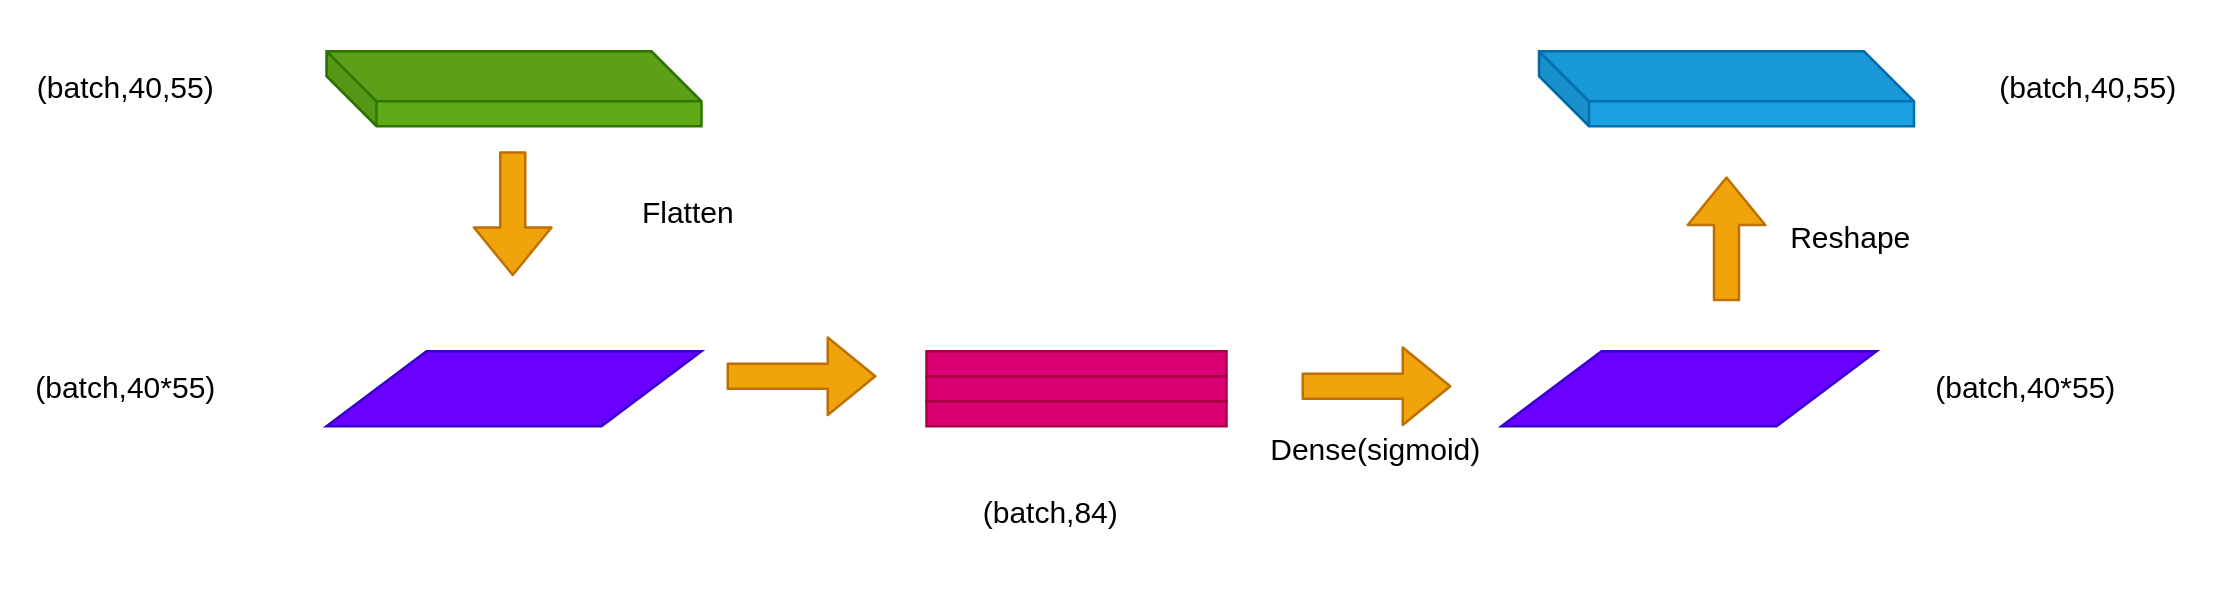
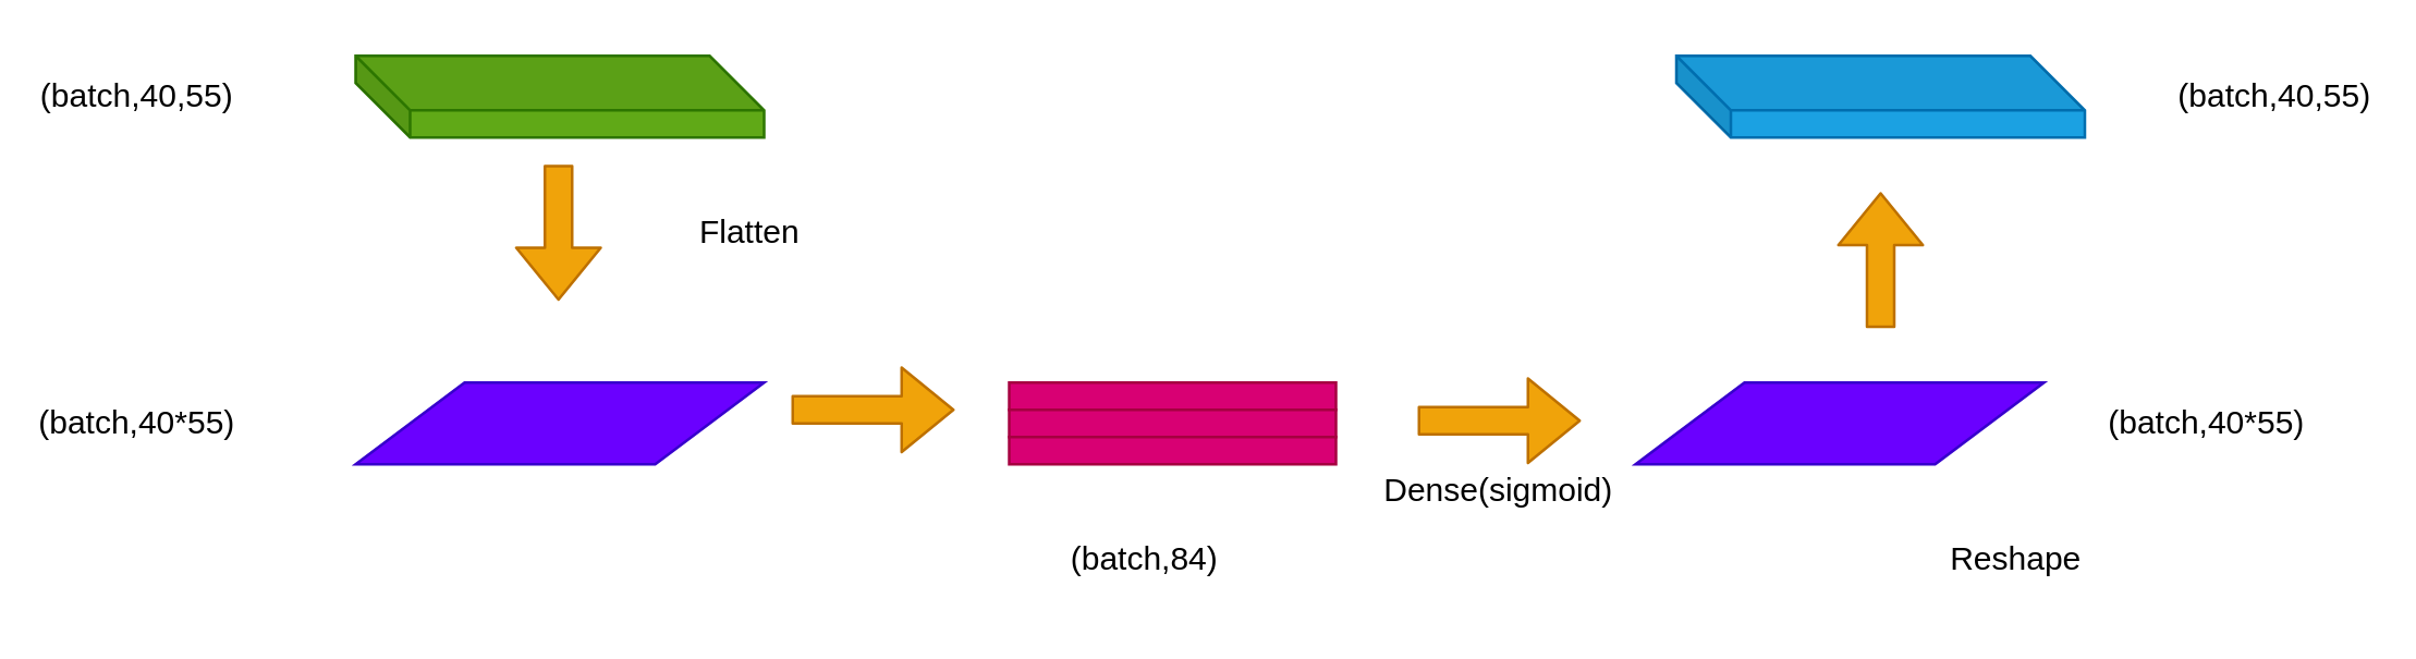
  <mxCell id="0" />
  <mxCell id="1" parent="0" />
  <mxCell id="2" value="" style="shape=cube;whiteSpace=wrap;html=1;boundedLbl=1;backgroundOutline=1;darkOpacity=0.05;darkOpacity2=0.1;rotation=0;size=20;fillColor=#60a917;fontColor=#ffffff;strokeColor=#2D7600;" parent="1" vertex="1"><mxGeometry x="130" y="20" width="150" height="30" as="geometry" /></mxCell>
  <mxCell id="3" value="" style="shape=flexArrow;endArrow=classic;html=1;fillColor=#f0a30a;strokeColor=#BD7000;" parent="1" edge="1"><mxGeometry width="50" height="50" relative="1" as="geometry"><mxPoint x="204.5" y="60" as="sourcePoint" /><mxPoint x="204.5" y="110" as="targetPoint" /></mxGeometry></mxCell>
  <mxCell id="4" value="" style="shape=parallelogram;perimeter=parallelogramPerimeter;whiteSpace=wrap;html=1;fixedSize=1;size=40;fillColor=#6a00ff;fontColor=#ffffff;strokeColor=#3700CC;" parent="1" vertex="1"><mxGeometry x="130" y="140" width="150" height="30" as="geometry" /></mxCell>
  <mxCell id="5" value="" style="rounded=0;whiteSpace=wrap;html=1;fillColor=#d80073;fontColor=#ffffff;strokeColor=#A50040;" parent="1" vertex="1"><mxGeometry x="370" y="140" width="120" height="10" as="geometry" /></mxCell>
  <mxCell id="6" value="" style="rounded=0;whiteSpace=wrap;html=1;fillColor=#d80073;fontColor=#ffffff;strokeColor=#A50040;" parent="1" vertex="1"><mxGeometry x="370" y="150" width="120" height="10" as="geometry" /></mxCell>
  <mxCell id="7" value="" style="rounded=0;whiteSpace=wrap;html=1;fillColor=#d80073;fontColor=#ffffff;strokeColor=#A50040;" parent="1" vertex="1"><mxGeometry x="370" y="160" width="120" height="10" as="geometry" /></mxCell>
  <mxCell id="8" value="" style="shape=parallelogram;perimeter=parallelogramPerimeter;whiteSpace=wrap;html=1;fixedSize=1;size=40;fillColor=#6a00ff;fontColor=#ffffff;strokeColor=#3700CC;" parent="1" vertex="1"><mxGeometry x="600" y="140" width="150" height="30" as="geometry" /></mxCell>
  <mxCell id="9" value="" style="shape=flexArrow;endArrow=classic;html=1;fillColor=#f0a30a;strokeColor=#BD7000;" parent="1" edge="1"><mxGeometry width="50" height="50" relative="1" as="geometry"><mxPoint x="290" y="150" as="sourcePoint" /><mxPoint x="350" y="150" as="targetPoint" /></mxGeometry></mxCell>
  <mxCell id="10" value="" style="shape=cube;whiteSpace=wrap;html=1;boundedLbl=1;backgroundOutline=1;darkOpacity=0.05;darkOpacity2=0.1;rotation=0;size=20;fillColor=#1ba1e2;fontColor=#ffffff;strokeColor=#006EAF;" parent="1" vertex="1"><mxGeometry x="615" y="20" width="150" height="30" as="geometry" /></mxCell>
  <mxCell id="11" value="" style="shape=flexArrow;endArrow=classic;html=1;fillColor=#f0a30a;strokeColor=#BD7000;" parent="1" edge="1"><mxGeometry width="50" height="50" relative="1" as="geometry"><mxPoint x="520" y="154" as="sourcePoint" /><mxPoint x="580" y="154" as="targetPoint" /></mxGeometry></mxCell>
  <mxCell id="12" value="" style="shape=flexArrow;endArrow=classic;html=1;fillColor=#f0a30a;strokeColor=#BD7000;" parent="1" edge="1"><mxGeometry width="50" height="50" relative="1" as="geometry"><mxPoint x="690" y="120" as="sourcePoint" /><mxPoint x="690" y="70" as="targetPoint" /></mxGeometry></mxCell>
  <mxCell id="13" value="Flatten" style="text;html=1;strokeColor=none;fillColor=none;align=center;verticalAlign=middle;whiteSpace=wrap;rounded=0;" vertex="1" parent="1"><mxGeometry x="245" y="70" width="60" height="30" as="geometry" /></mxCell>
  <mxCell id="14" value="Dense(sigmoid)" style="text;html=1;strokeColor=none;fillColor=none;align=center;verticalAlign=middle;whiteSpace=wrap;rounded=0;" vertex="1" parent="1"><mxGeometry x="520" y="165" width="60" height="30" as="geometry" /></mxCell>
- <mxCell id="15" value="Reshape" style="text;html=1;strokeColor=none;fillColor=none;align=center;verticalAlign=middle;whiteSpace=wrap;rounded=0;" vertex="1" parent="1"><mxGeometry x="710" y="80" width="60" height="30" as="geometry" /></mxCell>
+ <mxCell id="15" value="Reshape" style="text;html=1;strokeColor=none;fillColor=none;align=center;verticalAlign=middle;whiteSpace=wrap;rounded=0;" vertex="1" parent="1"><mxGeometry x="710" y="190" width="60" height="30" as="geometry" /></mxCell>
  <mxCell id="16" value="(batch,40,55)" style="text;html=1;strokeColor=none;fillColor=none;align=center;verticalAlign=middle;whiteSpace=wrap;rounded=0;" vertex="1" parent="1"><mxGeometry x="20" y="20" width="60" height="30" as="geometry" /></mxCell>
  <mxCell id="17" value="(batch,40*55)" style="text;html=1;strokeColor=none;fillColor=none;align=center;verticalAlign=middle;whiteSpace=wrap;rounded=0;" vertex="1" parent="1"><mxGeometry x="20" y="140" width="60" height="30" as="geometry" /></mxCell>
  <mxCell id="18" value="(batch,84)" style="text;html=1;strokeColor=none;fillColor=none;align=center;verticalAlign=middle;whiteSpace=wrap;rounded=0;" vertex="1" parent="1"><mxGeometry x="390" y="190" width="60" height="30" as="geometry" /></mxCell>
  <mxCell id="19" value="(batch,40*55)" style="text;html=1;strokeColor=none;fillColor=none;align=center;verticalAlign=middle;whiteSpace=wrap;rounded=0;" vertex="1" parent="1"><mxGeometry x="780" y="140" width="60" height="30" as="geometry" /></mxCell>
  <mxCell id="20" value="(batch,40,55)" style="text;html=1;strokeColor=none;fillColor=none;align=center;verticalAlign=middle;whiteSpace=wrap;rounded=0;" vertex="1" parent="1"><mxGeometry x="805" y="20" width="60" height="30" as="geometry" /></mxCell>
